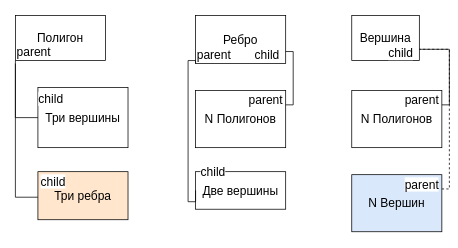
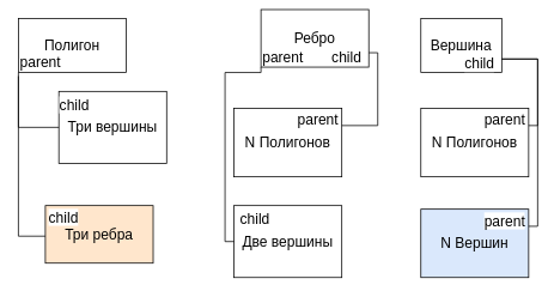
  <mxCell id="0" />
  <mxCell id="1" parent="0" />
  <mxCell id="2" value="&lt;font style=&quot;font-size: 16px;&quot;&gt;Полигон&lt;/font&gt;" style="rounded=0;whiteSpace=wrap;html=1;" vertex="1" parent="1"><mxGeometry x="20" y="20" width="120" height="60" as="geometry" /></mxCell>
  <mxCell id="3" value="&lt;font style=&quot;font-size: 16px;&quot;&gt;Три ребра&lt;/font&gt;" style="rounded=0;whiteSpace=wrap;html=1;fillColor=#ffe6cc;" vertex="1" parent="1"><mxGeometry x="50" y="228" width="120" height="64" as="geometry" /></mxCell>
- <mxCell id="4" value="&lt;font style=&quot;font-size: 16px;&quot;&gt;Три вершины&lt;/font&gt;" style="rounded=0;whiteSpace=wrap;html=1;" vertex="1" parent="1"><mxGeometry x="50" y="116" width="120" height="80" as="geometry" /></mxCell>
+ <mxCell id="4" value="&lt;font style=&quot;font-size: 16px;&quot;&gt;Три вершины&lt;/font&gt;" style="rounded=0;whiteSpace=wrap;html=1;" vertex="1" parent="1"><mxGeometry x="65" y="101" width="120" height="80" as="geometry" /></mxCell>
  <mxCell id="5" value="" style="endArrow=none;html=1;edgeStyle=orthogonalEdgeStyle;rounded=0;exitX=0;exitY=1;exitDx=0;exitDy=0;entryX=0;entryY=0.5;entryDx=0;entryDy=0;" edge="1" parent="1" source="2" target="4"><mxGeometry relative="1" as="geometry"><mxPoint x="-30" y="164" as="sourcePoint" /><mxPoint x="130" y="164" as="targetPoint" /></mxGeometry></mxCell>
  <mxCell id="6" value="parent" style="edgeLabel;resizable=0;html=1;align=left;verticalAlign=bottom;fontSize=16;" connectable="0" vertex="1" parent="5"><mxGeometry x="-1" relative="1" as="geometry" /></mxCell>
  <mxCell id="7" value="child" style="edgeLabel;resizable=0;html=1;align=right;verticalAlign=bottom;fontSize=16;" connectable="0" vertex="1" parent="5"><mxGeometry x="1" relative="1" as="geometry"><mxPoint x="34" y="-14" as="offset" /></mxGeometry></mxCell>
  <mxCell id="8" value="" style="endArrow=none;html=1;edgeStyle=orthogonalEdgeStyle;rounded=0;exitX=0;exitY=1;exitDx=0;exitDy=0;entryX=0;entryY=0.5;entryDx=0;entryDy=0;" edge="1" parent="1"><mxGeometry relative="1" as="geometry"><mxPoint x="20" y="84" as="sourcePoint" /><mxPoint x="50" y="262" as="targetPoint" /><Array as="points"><mxPoint x="20" y="262" /></Array></mxGeometry></mxCell>
  <mxCell id="9" value="child" style="edgeLabel;resizable=0;html=1;align=right;verticalAlign=bottom;fontSize=16;" connectable="0" vertex="1" parent="8"><mxGeometry relative="1" as="geometry"><mxPoint x="67" y="64" as="offset" /></mxGeometry></mxCell>
- <mxCell id="10" value="&lt;font style=&quot;font-size: 16px;&quot;&gt;Ребро&lt;/font&gt;" style="rounded=0;whiteSpace=wrap;html=1;" vertex="1" parent="1"><mxGeometry x="260" y="20" width="120" height="64" as="geometry" /></mxCell>
- <mxCell id="11" value="Две вершины" style="rounded=0;whiteSpace=wrap;html=1;fontSize=16;" vertex="1" parent="1"><mxGeometry x="260" y="228" width="120" height="50" as="geometry" /></mxCell>
+ <mxCell id="10" value="&lt;font style=&quot;font-size: 16px;&quot;&gt;Ребро&lt;/font&gt;" style="rounded=0;whiteSpace=wrap;html=1;" vertex="1" parent="1"><mxGeometry x="290" y="10" width="120" height="64" as="geometry" /></mxCell>
+ <mxCell id="11" value="Две вершины" style="rounded=0;whiteSpace=wrap;html=1;fontSize=16;" vertex="1" parent="1"><mxGeometry x="260" y="228" width="120" height="80" as="geometry" /></mxCell>
  <mxCell id="12" value="N Полигонов" style="rounded=0;whiteSpace=wrap;html=1;fontSize=16;" vertex="1" parent="1"><mxGeometry x="260" y="120" width="120" height="76" as="geometry" /></mxCell>
  <mxCell id="13" value="" style="endArrow=none;html=1;edgeStyle=orthogonalEdgeStyle;rounded=0;fontSize=16;exitX=0;exitY=1;exitDx=0;exitDy=0;entryX=0;entryY=0.5;entryDx=0;entryDy=0;" edge="1" parent="1" source="10" target="11"><mxGeometry relative="1" as="geometry"><mxPoint x="212" y="228" as="sourcePoint" /><mxPoint x="372" y="228" as="targetPoint" /><Array as="points"><mxPoint x="250" y="80" /><mxPoint x="250" y="268" /></Array></mxGeometry></mxCell>
  <mxCell id="14" value="parent" style="edgeLabel;resizable=0;html=1;align=left;verticalAlign=bottom;fontSize=16;" connectable="0" vertex="1" parent="13"><mxGeometry x="-1" relative="1" as="geometry" /></mxCell>
  <mxCell id="15" value="child" style="edgeLabel;resizable=0;html=1;align=right;verticalAlign=bottom;fontSize=16;" connectable="0" vertex="1" parent="13"><mxGeometry x="1" relative="1" as="geometry"><mxPoint x="40" y="-14" as="offset" /></mxGeometry></mxCell>
  <mxCell id="16" value="" style="endArrow=none;html=1;edgeStyle=orthogonalEdgeStyle;rounded=0;fontSize=16;exitX=1;exitY=0.25;exitDx=0;exitDy=0;entryX=1;entryY=0.75;entryDx=0;entryDy=0;" edge="1" parent="1" source="12" target="10"><mxGeometry relative="1" as="geometry"><mxPoint x="396" y="135" as="sourcePoint" /><mxPoint x="388" y="228" as="targetPoint" /></mxGeometry></mxCell>
  <mxCell id="17" value="parent" style="edgeLabel;resizable=0;html=1;align=left;verticalAlign=bottom;fontSize=16;" connectable="0" vertex="1" parent="16"><mxGeometry x="-1" relative="1" as="geometry"><mxPoint x="-51" y="5" as="offset" /></mxGeometry></mxCell>
  <mxCell id="18" value="child" style="edgeLabel;resizable=0;html=1;align=right;verticalAlign=bottom;fontSize=16;" connectable="0" vertex="1" parent="16"><mxGeometry x="1" relative="1" as="geometry"><mxPoint x="-8" y="16" as="offset" /></mxGeometry></mxCell>
  <mxCell id="19" value="Вершина" style="rounded=0;whiteSpace=wrap;html=1;fontSize=16;" vertex="1" parent="1"><mxGeometry x="468" y="20" width="90" height="60" as="geometry" /></mxCell>
  <mxCell id="20" value="N Полигонов" style="rounded=0;whiteSpace=wrap;html=1;fontSize=16;" vertex="1" parent="1"><mxGeometry x="468" y="120" width="120" height="76" as="geometry" /></mxCell>
  <mxCell id="21" value="N Вершин" style="rounded=0;whiteSpace=wrap;html=1;fontSize=16;fillColor=#dae8fc;" vertex="1" parent="1"><mxGeometry x="468" y="232" width="120" height="76" as="geometry" /></mxCell>
  <mxCell id="22" value="" style="endArrow=none;html=1;edgeStyle=orthogonalEdgeStyle;rounded=0;fontSize=16;exitX=1;exitY=0.25;exitDx=0;exitDy=0;entryX=1;entryY=0.75;entryDx=0;entryDy=0;" edge="1" parent="1" source="20" target="19"><mxGeometry relative="1" as="geometry"><mxPoint x="396" y="155" as="sourcePoint" /><mxPoint x="644" y="84" as="targetPoint" /></mxGeometry></mxCell>
  <mxCell id="23" value="parent" style="edgeLabel;resizable=0;html=1;align=left;verticalAlign=bottom;fontSize=16;" connectable="0" vertex="1" parent="22"><mxGeometry x="-1" relative="1" as="geometry"><mxPoint x="-51" y="5" as="offset" /></mxGeometry></mxCell>
  <mxCell id="24" value="child" style="edgeLabel;resizable=0;html=1;align=right;verticalAlign=bottom;fontSize=16;" connectable="0" vertex="1" parent="22"><mxGeometry x="1" relative="1" as="geometry"><mxPoint x="-8" y="16" as="offset" /></mxGeometry></mxCell>
- <mxCell id="25" value="" style="endArrow=none;html=1;edgeStyle=orthogonalEdgeStyle;rounded=0;fontSize=16;exitX=1;exitY=0.25;exitDx=0;exitDy=0;entryX=1;entryY=0.75;entryDx=0;entryDy=0;dashed=1;" edge="1" parent="1" source="21" target="19"><mxGeometry relative="1" as="geometry"><mxPoint x="604" y="155" as="sourcePoint" /><mxPoint x="604" y="81" as="targetPoint" /></mxGeometry></mxCell>
+ <mxCell id="25" value="" style="endArrow=none;html=1;edgeStyle=orthogonalEdgeStyle;rounded=0;fontSize=16;exitX=1;exitY=0.25;exitDx=0;exitDy=0;entryX=1;entryY=0.75;entryDx=0;entryDy=0;" edge="1" parent="1" source="21" target="19"><mxGeometry relative="1" as="geometry"><mxPoint x="604" y="155" as="sourcePoint" /><mxPoint x="604" y="81" as="targetPoint" /></mxGeometry></mxCell>
  <mxCell id="26" value="parent" style="edgeLabel;resizable=0;html=1;align=left;verticalAlign=bottom;fontSize=16;" connectable="0" vertex="1" parent="25"><mxGeometry x="-1" relative="1" as="geometry"><mxPoint x="-51" y="5" as="offset" /></mxGeometry></mxCell>
